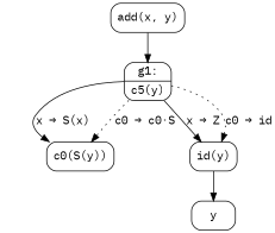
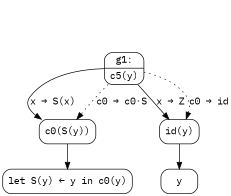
  digraph {
    fontname="IBM Plex Mono"
    node [fontname="IBM Plex Mono" shape=box style=rounded]
    edge [fontname="IBM Plex Mono"]
-   n1 [label="add(x, y)"]
    n2 [label="{g1:|c5(y)}" shape=record]
    n3 [label="c0(S(y))"]
    n4 [label="id(y)"]
+   n5 [label="let S(y) ← y in c0(y)"]
    n6 [label=y]
-   n1 -> n2
    n2 -> n3 [label="x → S(x)"]
    n2 -> n3 [label="c0 → c0·S" style=dotted]
    n2 -> n4 [label="x → Z"]
    n2 -> n4 [label="c0 → id" style=dotted]
+   n3 -> n5
    n4 -> n6
  }
